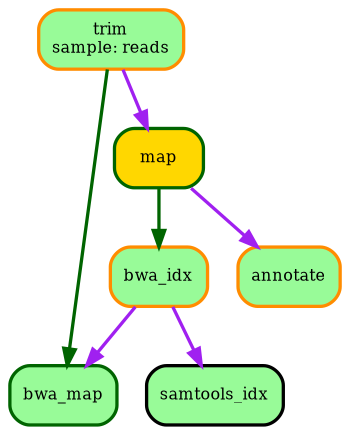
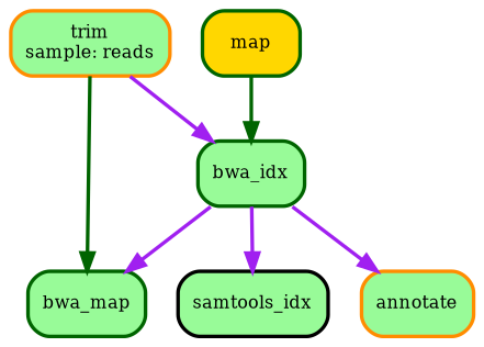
  digraph {
    bgcolor=white
    fontname="DejaVu Serif"
    node [color=darkgreen fillcolor=palegreen fontname="DejaVu Serif" fontsize=10 penwidth=2 shape=box style="rounded,filled"]
    edge [color=purple fontname="DejaVu Serif" penwidth=2]
    n1 [label=bwa_map]
    n2 [color=black label=samtools_idx]
-   n3 [color=darkorange label=bwa_idx]
+   n3 [label=bwa_idx]
    n4 [fillcolor=gold label=map]
    n5 [color=darkorange label=annotate]
    n6 [color=darkorange label="trim\nsample: reads"]
    n3 -> n1
    n3 -> n2
    n4 -> n3 [color=darkgreen]
-   n4 -> n5
+   n3 -> n5
    n6 -> n1 [color=darkgreen]
-   n6 -> n4
+   n6 -> n3
  }
